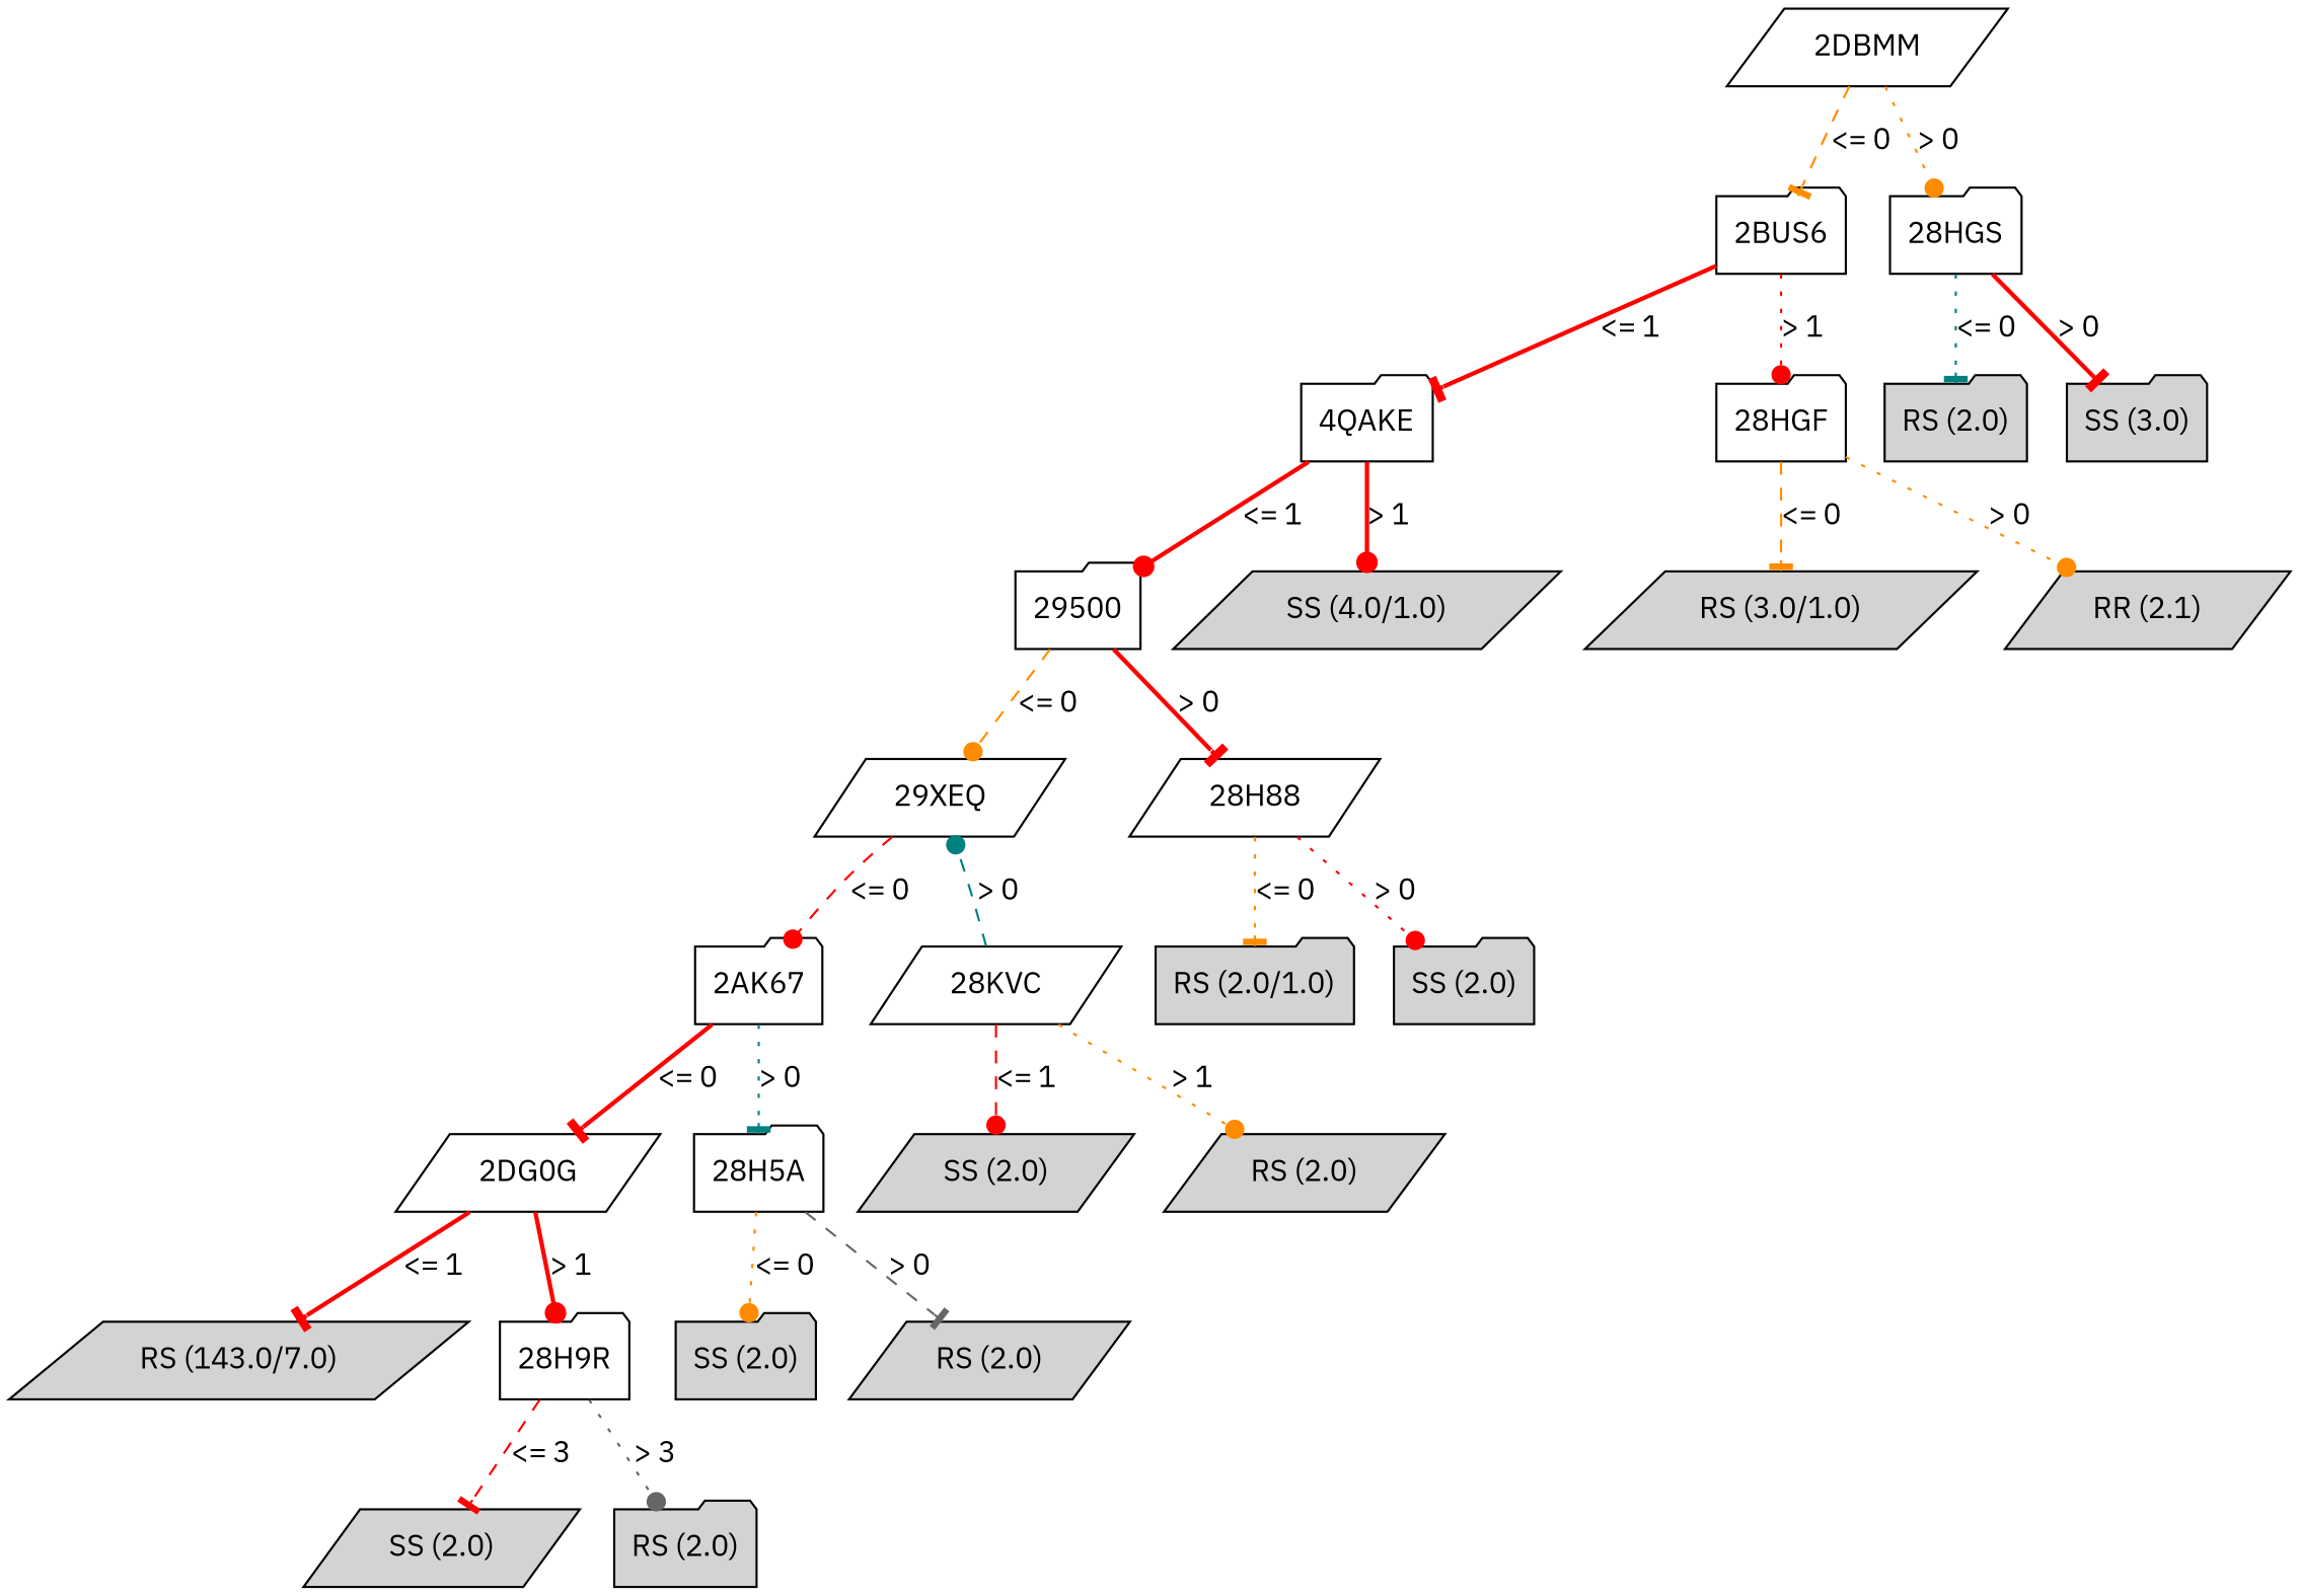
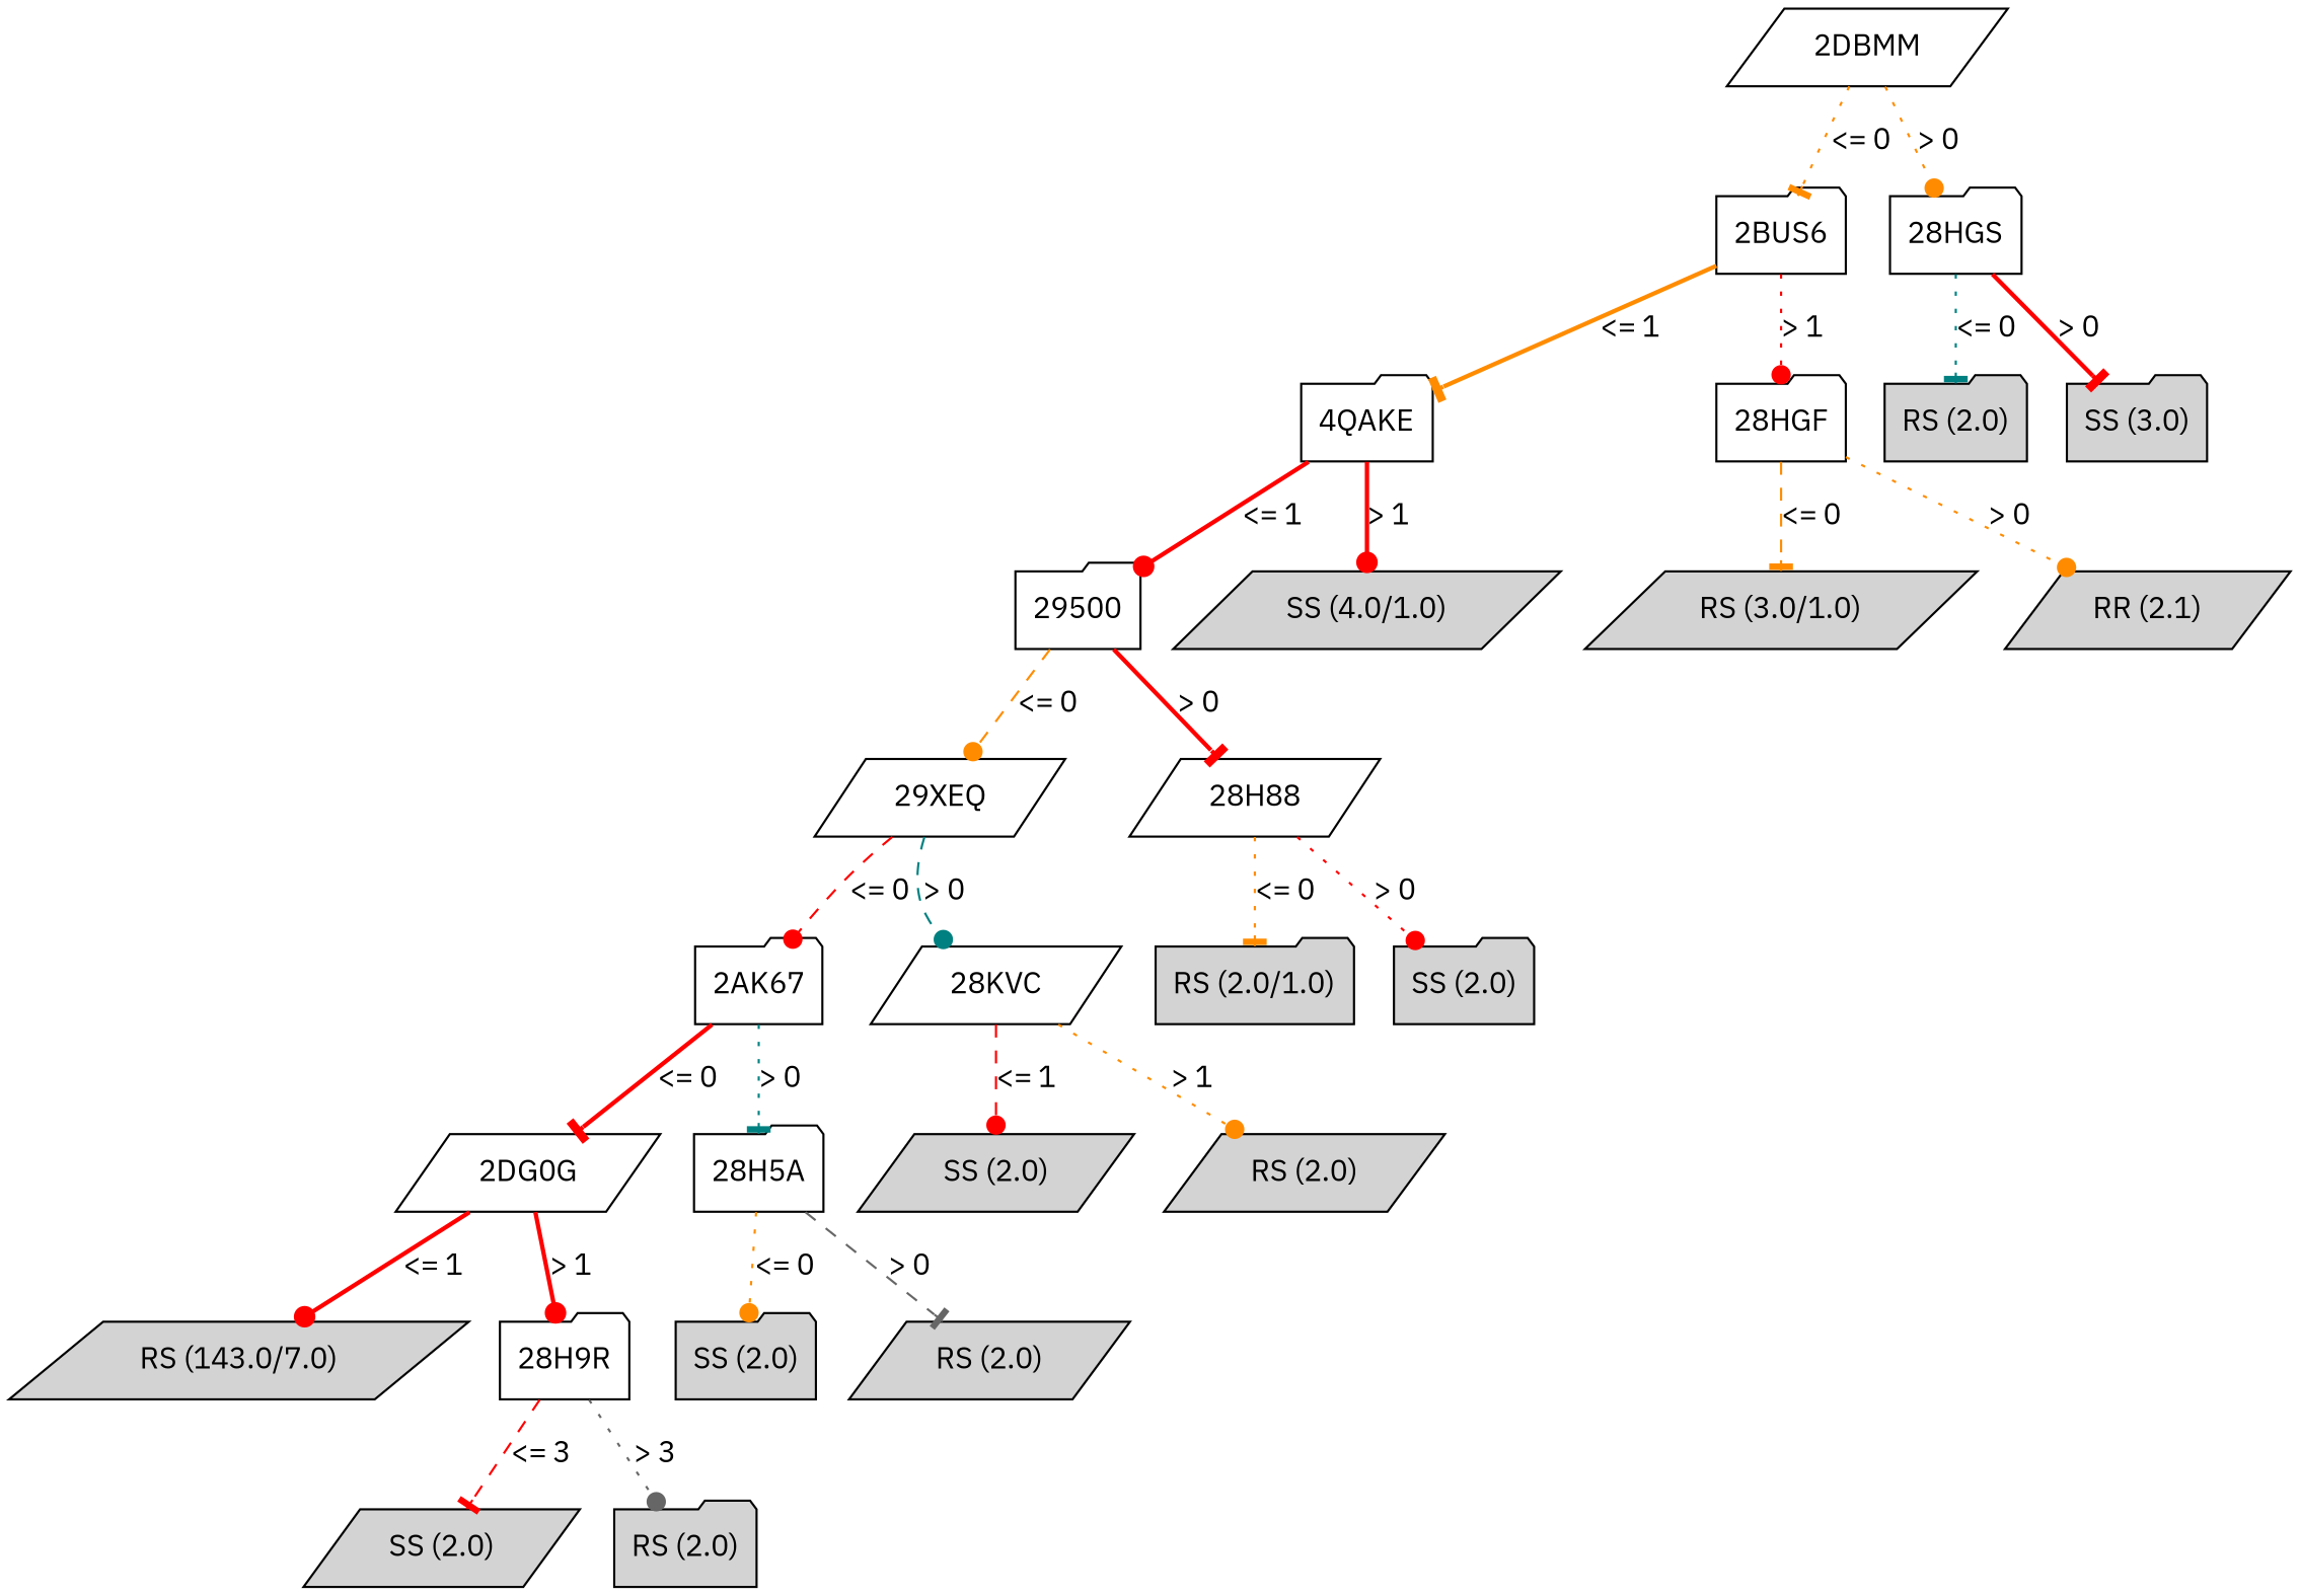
  digraph {
    fontname="IBM Plex Sans"
    node [fontname="IBM Plex Sans" shape=folder style=filled]
    edge [arrowhead=dot color=red fontname="IBM Plex Sans" style=dotted]
    n1 [label="2DBMM" shape=parallelogram style=""]
    n2 [label="2BUS6" style=""]
    n3 [label="28HGS" style=""]
    n4 [label="4QAKE" style=""]
    n5 [label="28HGF" style=""]
    n6 [label="RS (2.0)"]
    n7 [label="SS (3.0)"]
    n8 [label=29500 style=""]
    n9 [label="SS (4.0/1.0)" shape=parallelogram]
    n10 [label="RS (3.0/1.0)" shape=parallelogram]
    n11 [label="RR (2.1)" shape=parallelogram]
    n12 [label="29XEQ" shape=parallelogram style=""]
    n13 [label="28H88" shape=parallelogram style=""]
    n14 [label="2AK67" style=""]
    n15 [label="28KVC" shape=parallelogram style=""]
    n16 [label="RS (2.0/1.0)"]
    n17 [label="SS (2.0)"]
    n18 [label="2DG0G" shape=parallelogram style=""]
    n19 [label="28H5A" style=""]
    n20 [label="SS (2.0)" shape=parallelogram]
    n21 [label="RS (2.0)" shape=parallelogram]
    n22 [label="RS (143.0/7.0)" shape=parallelogram]
    n23 [label="28H9R" style=""]
    n24 [label="SS (2.0)"]
    n25 [label="RS (2.0)" shape=parallelogram]
    n26 [label="SS (2.0)" shape=parallelogram]
    n27 [label="RS (2.0)"]
-   n1 -> n2 [arrowhead=tee color=darkorange label="<= 0" style=dashed]
+   n1 -> n2 [arrowhead=tee color=darkorange label="<= 0"]
    n1 -> n3 [color=darkorange label="> 0"]
-   n2 -> n4 [arrowhead=tee label="<= 1" style=bold]
+   n2 -> n4 [arrowhead=tee color=darkorange label="<= 1" style=bold]
    n2 -> n5 [label="> 1"]
    n3 -> n6 [arrowhead=tee color=teal label="<= 0"]
    n3 -> n7 [arrowhead=tee label="> 0" style=bold]
    n4 -> n8 [label="<= 1" style=bold]
    n4 -> n9 [label="> 1" style=bold]
    n5 -> n10 [arrowhead=tee color=darkorange label="<= 0" style=dashed]
    n5 -> n11 [color=darkorange label="> 0"]
    n8 -> n12 [color=darkorange label="<= 0" style=dashed]
    n8 -> n13 [arrowhead=tee label="> 0" style=bold]
    n12 -> n14 [label="<= 0" style=dashed]
-   n15 -> n12 [color=teal label="> 0" style=dashed]
+   n12 -> n15 [color=teal label="> 0" style=dashed]
    n13 -> n16 [arrowhead=tee color=darkorange label="<= 0"]
    n13 -> n17 [label="> 0"]
    n14 -> n18 [arrowhead=tee label="<= 0" style=bold]
    n14 -> n19 [arrowhead=tee color=teal label="> 0"]
    n15 -> n20 [label="<= 1" style=dashed]
    n15 -> n21 [color=darkorange label="> 1"]
-   n18 -> n22 [arrowhead=tee label="<= 1" style=bold]
+   n18 -> n22 [label="<= 1" style=bold]
    n18 -> n23 [label="> 1" style=bold]
    n19 -> n24 [color=darkorange label="<= 0"]
    n19 -> n25 [arrowhead=tee color=gray40 label="> 0" style=dashed]
    n23 -> n26 [arrowhead=tee label="<= 3" style=dashed]
    n23 -> n27 [color=gray40 label="> 3"]
  }
